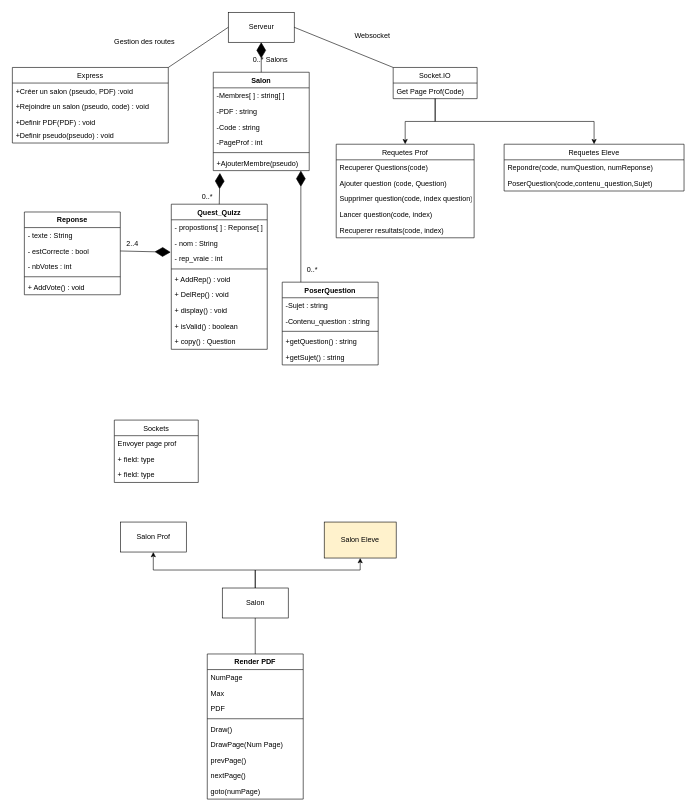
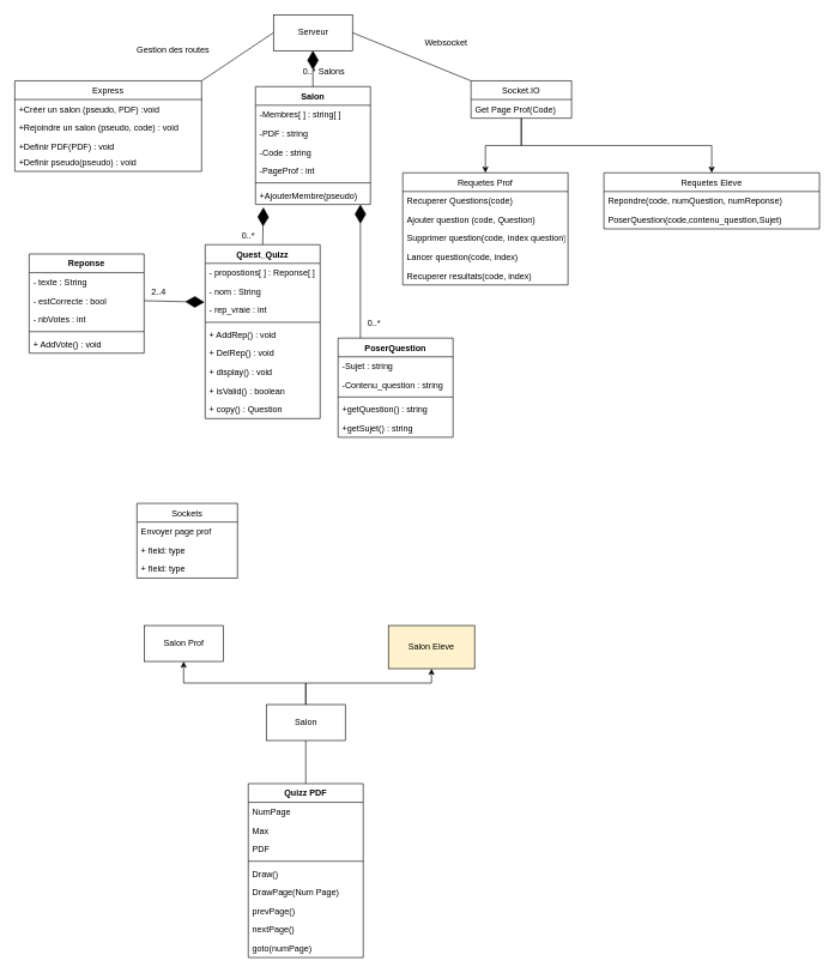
  <mxCell id="0" />
  <mxCell id="1" parent="0" />
  <mxCell id="2" value="Serveur" style="html=1;" parent="1" vertex="1"><mxGeometry x="380" y="20" width="110" height="50" as="geometry" /></mxCell>
  <mxCell id="3" value="Gestion des routes" style="text;html=1;align=center;verticalAlign=middle;resizable=0;points=[];autosize=1;" parent="1" vertex="1"><mxGeometry x="180" y="60" width="120" height="20" as="geometry" /></mxCell>
  <mxCell id="4" value="Websocket" style="text;html=1;align=center;verticalAlign=middle;resizable=0;points=[];autosize=1;" parent="1" vertex="1"><mxGeometry x="585" y="50" width="70" height="20" as="geometry" /></mxCell>
  <mxCell id="5" value="Express" style="swimlane;fontStyle=0;childLayout=stackLayout;horizontal=1;startSize=26;fillColor=none;horizontalStack=0;resizeParent=1;resizeParentMax=0;resizeLast=0;collapsible=1;marginBottom=0;" parent="1" vertex="1"><mxGeometry x="20" y="112" width="260" height="126" as="geometry" /></mxCell>
  <mxCell id="6" value="+Créer un salon (pseudo, PDF) :void" style="text;strokeColor=none;fillColor=none;align=left;verticalAlign=top;spacingLeft=4;spacingRight=4;overflow=hidden;rotatable=0;points=[[0,0.5],[1,0.5]];portConstraint=eastwest;" parent="5" vertex="1"><mxGeometry y="26" width="260" height="26" as="geometry" /></mxCell>
  <mxCell id="7" value="+Rejoindre un salon (pseudo, code) : void" style="text;strokeColor=none;fillColor=none;align=left;verticalAlign=top;spacingLeft=4;spacingRight=4;overflow=hidden;rotatable=0;points=[[0,0.5],[1,0.5]];portConstraint=eastwest;" parent="5" vertex="1"><mxGeometry y="52" width="260" height="26" as="geometry" /></mxCell>
  <mxCell id="8" value="+Definir PDF(PDF) : void " style="text;strokeColor=none;fillColor=none;align=left;verticalAlign=top;spacingLeft=4;spacingRight=4;overflow=hidden;rotatable=0;points=[[0,0.5],[1,0.5]];portConstraint=eastwest;" parent="5" vertex="1"><mxGeometry y="78" width="260" height="22" as="geometry" /></mxCell>
  <mxCell id="9" value="+Definir pseudo(pseudo) : void" style="text;strokeColor=none;fillColor=none;align=left;verticalAlign=top;spacingLeft=4;spacingRight=4;overflow=hidden;rotatable=0;points=[[0,0.5],[1,0.5]];portConstraint=eastwest;" parent="5" vertex="1"><mxGeometry y="100" width="260" height="26" as="geometry" /></mxCell>
  <mxCell id="10" value="Salon" style="swimlane;fontStyle=1;align=center;verticalAlign=top;childLayout=stackLayout;horizontal=1;startSize=26;horizontalStack=0;resizeParent=1;resizeParentMax=0;resizeLast=0;collapsible=1;marginBottom=0;" parent="1" vertex="1"><mxGeometry x="355" y="120" width="160" height="164" as="geometry" /></mxCell>
  <mxCell id="11" value="-Membres[ ] : string[ ]" style="text;strokeColor=none;fillColor=none;align=left;verticalAlign=top;spacingLeft=4;spacingRight=4;overflow=hidden;rotatable=0;points=[[0,0.5],[1,0.5]];portConstraint=eastwest;" parent="10" vertex="1"><mxGeometry y="26" width="160" height="26" as="geometry" /></mxCell>
  <mxCell id="12" value="-PDF : string" style="text;strokeColor=none;fillColor=none;align=left;verticalAlign=top;spacingLeft=4;spacingRight=4;overflow=hidden;rotatable=0;points=[[0,0.5],[1,0.5]];portConstraint=eastwest;" parent="10" vertex="1"><mxGeometry y="52" width="160" height="26" as="geometry" /></mxCell>
  <mxCell id="13" value="-Code : string" style="text;strokeColor=none;fillColor=none;align=left;verticalAlign=top;spacingLeft=4;spacingRight=4;overflow=hidden;rotatable=0;points=[[0,0.5],[1,0.5]];portConstraint=eastwest;" parent="10" vertex="1"><mxGeometry y="78" width="160" height="26" as="geometry" /></mxCell>
  <mxCell id="14" value="-PageProf : int" style="text;strokeColor=none;fillColor=none;align=left;verticalAlign=top;spacingLeft=4;spacingRight=4;overflow=hidden;rotatable=0;points=[[0,0.5],[1,0.5]];portConstraint=eastwest;" parent="10" vertex="1"><mxGeometry y="104" width="160" height="26" as="geometry" /></mxCell>
  <mxCell id="15" value="" style="line;strokeWidth=1;fillColor=none;align=left;verticalAlign=middle;spacingTop=-1;spacingLeft=3;spacingRight=3;rotatable=0;labelPosition=right;points=[];portConstraint=eastwest;" parent="10" vertex="1"><mxGeometry y="130" width="160" height="8" as="geometry" /></mxCell>
  <mxCell id="16" value="+AjouterMembre(pseudo)" style="text;strokeColor=none;fillColor=none;align=left;verticalAlign=top;spacingLeft=4;spacingRight=4;overflow=hidden;rotatable=0;points=[[0,0.5],[1,0.5]];portConstraint=eastwest;" parent="10" vertex="1"><mxGeometry y="138" width="160" height="26" as="geometry" /></mxCell>
  <mxCell id="17" style="edgeStyle=orthogonalEdgeStyle;rounded=0;orthogonalLoop=1;jettySize=auto;html=1;exitX=0.5;exitY=1;exitDx=0;exitDy=0;entryX=0.5;entryY=0;entryDx=0;entryDy=0;" parent="1" source="19" target="39" edge="1"><mxGeometry relative="1" as="geometry" /></mxCell>
  <mxCell id="18" style="edgeStyle=orthogonalEdgeStyle;rounded=0;orthogonalLoop=1;jettySize=auto;html=1;exitX=0.5;exitY=1;exitDx=0;exitDy=0;entryX=0.5;entryY=0;entryDx=0;entryDy=0;" parent="1" source="19" target="45" edge="1"><mxGeometry relative="1" as="geometry" /></mxCell>
  <mxCell id="19" value="Socket.IO" style="swimlane;fontStyle=0;childLayout=stackLayout;horizontal=1;startSize=26;fillColor=none;horizontalStack=0;resizeParent=1;resizeParentMax=0;resizeLast=0;collapsible=1;marginBottom=0;" parent="1" vertex="1"><mxGeometry x="655" y="112" width="140" height="52" as="geometry" /></mxCell>
  <mxCell id="20" value="Get Page Prof(Code)" style="text;strokeColor=none;fillColor=none;align=left;verticalAlign=top;spacingLeft=4;spacingRight=4;overflow=hidden;rotatable=0;points=[[0,0.5],[1,0.5]];portConstraint=eastwest;" parent="19" vertex="1"><mxGeometry y="26" width="140" height="26" as="geometry" /></mxCell>
  <mxCell id="21" value="" style="endArrow=diamondThin;endFill=1;endSize=24;html=1;entryX=0.5;entryY=1;entryDx=0;entryDy=0;exitX=0.5;exitY=0;exitDx=0;exitDy=0;" parent="1" source="10" target="2" edge="1"><mxGeometry width="160" relative="1" as="geometry"><mxPoint x="520" y="360" as="sourcePoint" /><mxPoint x="680" y="360" as="targetPoint" /></mxGeometry></mxCell>
  <mxCell id="22" value="0..* Salons" style="text;html=1;align=center;verticalAlign=middle;resizable=0;points=[];autosize=1;" parent="1" vertex="1"><mxGeometry x="415" y="90" width="70" height="20" as="geometry" /></mxCell>
  <mxCell id="23" value="Quest_Quizz" style="swimlane;fontStyle=1;align=center;verticalAlign=top;childLayout=stackLayout;horizontal=1;startSize=26;horizontalStack=0;resizeParent=1;resizeParentMax=0;resizeLast=0;collapsible=1;marginBottom=0;" parent="1" vertex="1"><mxGeometry x="285" y="340" width="160" height="242" as="geometry" /></mxCell>
  <mxCell id="24" value="- propostions[ ] : Reponse[ ]" style="text;strokeColor=none;fillColor=none;align=left;verticalAlign=top;spacingLeft=4;spacingRight=4;overflow=hidden;rotatable=0;points=[[0,0.5],[1,0.5]];portConstraint=eastwest;" parent="23" vertex="1"><mxGeometry y="26" width="160" height="26" as="geometry" /></mxCell>
  <mxCell id="25" value="- nom : String" style="text;strokeColor=none;fillColor=none;align=left;verticalAlign=top;spacingLeft=4;spacingRight=4;overflow=hidden;rotatable=0;points=[[0,0.5],[1,0.5]];portConstraint=eastwest;" parent="23" vertex="1"><mxGeometry y="52" width="160" height="26" as="geometry" /></mxCell>
  <mxCell id="26" value="- rep_vraie : int" style="text;strokeColor=none;fillColor=none;align=left;verticalAlign=top;spacingLeft=4;spacingRight=4;overflow=hidden;rotatable=0;points=[[0,0.5],[1,0.5]];portConstraint=eastwest;" parent="23" vertex="1"><mxGeometry y="78" width="160" height="26" as="geometry" /></mxCell>
  <mxCell id="27" value="" style="line;strokeWidth=1;fillColor=none;align=left;verticalAlign=middle;spacingTop=-1;spacingLeft=3;spacingRight=3;rotatable=0;labelPosition=right;points=[];portConstraint=eastwest;" parent="23" vertex="1"><mxGeometry y="104" width="160" height="8" as="geometry" /></mxCell>
  <mxCell id="28" value="+ AddRep() : void" style="text;strokeColor=none;fillColor=none;align=left;verticalAlign=top;spacingLeft=4;spacingRight=4;overflow=hidden;rotatable=0;points=[[0,0.5],[1,0.5]];portConstraint=eastwest;" parent="23" vertex="1"><mxGeometry y="112" width="160" height="26" as="geometry" /></mxCell>
  <mxCell id="29" value="+ DelRep() : void" style="text;strokeColor=none;fillColor=none;align=left;verticalAlign=top;spacingLeft=4;spacingRight=4;overflow=hidden;rotatable=0;points=[[0,0.5],[1,0.5]];portConstraint=eastwest;" parent="23" vertex="1"><mxGeometry y="138" width="160" height="26" as="geometry" /></mxCell>
  <mxCell id="30" value="+ display() : void&#10;" style="text;strokeColor=none;fillColor=none;align=left;verticalAlign=top;spacingLeft=4;spacingRight=4;overflow=hidden;rotatable=0;points=[[0,0.5],[1,0.5]];portConstraint=eastwest;" parent="23" vertex="1"><mxGeometry y="164" width="160" height="26" as="geometry" /></mxCell>
  <mxCell id="31" value="+ isValid() : boolean" style="text;strokeColor=none;fillColor=none;align=left;verticalAlign=top;spacingLeft=4;spacingRight=4;overflow=hidden;rotatable=0;points=[[0,0.5],[1,0.5]];portConstraint=eastwest;" parent="23" vertex="1"><mxGeometry y="190" width="160" height="26" as="geometry" /></mxCell>
  <mxCell id="32" value="+ copy() : Question" style="text;strokeColor=none;fillColor=none;align=left;verticalAlign=top;spacingLeft=4;spacingRight=4;overflow=hidden;rotatable=0;points=[[0,0.5],[1,0.5]];portConstraint=eastwest;" parent="23" vertex="1"><mxGeometry y="216" width="160" height="26" as="geometry" /></mxCell>
  <mxCell id="33" value="Reponse" style="swimlane;fontStyle=1;align=center;verticalAlign=top;childLayout=stackLayout;horizontal=1;startSize=26;horizontalStack=0;resizeParent=1;resizeParentMax=0;resizeLast=0;collapsible=1;marginBottom=0;" parent="1" vertex="1"><mxGeometry x="40" y="353" width="160" height="138" as="geometry" /></mxCell>
  <mxCell id="34" value="- texte : String" style="text;strokeColor=none;fillColor=none;align=left;verticalAlign=top;spacingLeft=4;spacingRight=4;overflow=hidden;rotatable=0;points=[[0,0.5],[1,0.5]];portConstraint=eastwest;" parent="33" vertex="1"><mxGeometry y="26" width="160" height="26" as="geometry" /></mxCell>
  <mxCell id="35" value="- estCorrecte : bool" style="text;strokeColor=none;fillColor=none;align=left;verticalAlign=top;spacingLeft=4;spacingRight=4;overflow=hidden;rotatable=0;points=[[0,0.5],[1,0.5]];portConstraint=eastwest;" parent="33" vertex="1"><mxGeometry y="52" width="160" height="26" as="geometry" /></mxCell>
  <mxCell id="36" value="- nbVotes : int" style="text;strokeColor=none;fillColor=none;align=left;verticalAlign=top;spacingLeft=4;spacingRight=4;overflow=hidden;rotatable=0;points=[[0,0.5],[1,0.5]];portConstraint=eastwest;" parent="33" vertex="1"><mxGeometry y="78" width="160" height="26" as="geometry" /></mxCell>
  <mxCell id="37" value="" style="line;strokeWidth=1;fillColor=none;align=left;verticalAlign=middle;spacingTop=-1;spacingLeft=3;spacingRight=3;rotatable=0;labelPosition=right;points=[];portConstraint=eastwest;" parent="33" vertex="1"><mxGeometry y="104" width="160" height="8" as="geometry" /></mxCell>
  <mxCell id="38" value="+ AddVote() : void" style="text;strokeColor=none;fillColor=none;align=left;verticalAlign=top;spacingLeft=4;spacingRight=4;overflow=hidden;rotatable=0;points=[[0,0.5],[1,0.5]];portConstraint=eastwest;" parent="33" vertex="1"><mxGeometry y="112" width="160" height="26" as="geometry" /></mxCell>
  <mxCell id="39" value="Requetes Prof" style="swimlane;fontStyle=0;childLayout=stackLayout;horizontal=1;startSize=26;fillColor=none;horizontalStack=0;resizeParent=1;resizeParentMax=0;resizeLast=0;collapsible=1;marginBottom=0;" parent="1" vertex="1"><mxGeometry x="560" y="240" width="230" height="156" as="geometry" /></mxCell>
  <mxCell id="40" value="Recuperer Questions(code)" style="text;strokeColor=none;fillColor=none;align=left;verticalAlign=top;spacingLeft=4;spacingRight=4;overflow=hidden;rotatable=0;points=[[0,0.5],[1,0.5]];portConstraint=eastwest;" parent="39" vertex="1"><mxGeometry y="26" width="230" height="26" as="geometry" /></mxCell>
  <mxCell id="41" value="Ajouter question (code, Question)" style="text;strokeColor=none;fillColor=none;align=left;verticalAlign=top;spacingLeft=4;spacingRight=4;overflow=hidden;rotatable=0;points=[[0,0.5],[1,0.5]];portConstraint=eastwest;" parent="39" vertex="1"><mxGeometry y="52" width="230" height="26" as="geometry" /></mxCell>
  <mxCell id="42" value="Supprimer question(code, index question)" style="text;strokeColor=none;fillColor=none;align=left;verticalAlign=top;spacingLeft=4;spacingRight=4;overflow=hidden;rotatable=0;points=[[0,0.5],[1,0.5]];portConstraint=eastwest;" parent="39" vertex="1"><mxGeometry y="78" width="230" height="26" as="geometry" /></mxCell>
  <mxCell id="43" value="Lancer question(code, index)" style="text;strokeColor=none;fillColor=none;align=left;verticalAlign=top;spacingLeft=4;spacingRight=4;overflow=hidden;rotatable=0;points=[[0,0.5],[1,0.5]];portConstraint=eastwest;" parent="39" vertex="1"><mxGeometry y="104" width="230" height="26" as="geometry" /></mxCell>
  <mxCell id="44" value="Recuperer resultats(code, index)" style="text;strokeColor=none;fillColor=none;align=left;verticalAlign=top;spacingLeft=4;spacingRight=4;overflow=hidden;rotatable=0;points=[[0,0.5],[1,0.5]];portConstraint=eastwest;" parent="39" vertex="1"><mxGeometry y="130" width="230" height="26" as="geometry" /></mxCell>
  <mxCell id="45" value="Requetes Eleve" style="swimlane;fontStyle=0;childLayout=stackLayout;horizontal=1;startSize=26;fillColor=none;horizontalStack=0;resizeParent=1;resizeParentMax=0;resizeLast=0;collapsible=1;marginBottom=0;verticalAlign=middle;" parent="1" vertex="1"><mxGeometry x="840" y="240" width="300" height="78" as="geometry"><mxRectangle x="860" y="250" width="120" height="26" as="alternateBounds" /></mxGeometry></mxCell>
  <mxCell id="46" value="Repondre(code, numQuestion, numReponse)" style="text;strokeColor=none;fillColor=none;align=left;verticalAlign=top;spacingLeft=4;spacingRight=4;overflow=hidden;rotatable=0;points=[[0,0.5],[1,0.5]];portConstraint=eastwest;" parent="45" vertex="1"><mxGeometry y="26" width="300" height="26" as="geometry" /></mxCell>
  <mxCell id="47" value="PoserQuestion(code,contenu_question,Sujet)" style="text;strokeColor=none;fillColor=none;align=left;verticalAlign=top;spacingLeft=4;spacingRight=4;overflow=hidden;rotatable=0;points=[[0,0.5],[1,0.5]];portConstraint=eastwest;" parent="45" vertex="1"><mxGeometry y="52" width="300" height="26" as="geometry" /></mxCell>
  <mxCell id="48" value="" style="endArrow=diamondThin;endFill=1;endSize=24;html=1;exitX=1;exitY=0.5;exitDx=0;exitDy=0;entryX=-0.006;entryY=0.077;entryDx=0;entryDy=0;entryPerimeter=0;" parent="1" source="35" target="26" edge="1"><mxGeometry width="160" relative="1" as="geometry"><mxPoint x="290" y="420" as="sourcePoint" /><mxPoint x="340" y="420" as="targetPoint" /></mxGeometry></mxCell>
  <mxCell id="49" value="" style="endArrow=diamondThin;endFill=1;endSize=24;html=1;exitX=0.5;exitY=0;exitDx=0;exitDy=0;entryX=0.069;entryY=1.154;entryDx=0;entryDy=0;entryPerimeter=0;" parent="1" source="23" target="16" edge="1"><mxGeometry width="160" relative="1" as="geometry"><mxPoint x="455" y="140" as="sourcePoint" /><mxPoint x="428" y="288" as="targetPoint" /><Array as="points" /></mxGeometry></mxCell>
  <mxCell id="50" value="2..4" style="text;html=1;align=center;verticalAlign=middle;resizable=0;points=[];autosize=1;" parent="1" vertex="1"><mxGeometry x="200" y="396" width="40" height="20" as="geometry" /></mxCell>
  <mxCell id="51" value="0..*" style="text;html=1;align=center;verticalAlign=middle;resizable=0;points=[];autosize=1;" parent="1" vertex="1"><mxGeometry x="330" y="318" width="30" height="20" as="geometry" /></mxCell>
  <mxCell id="52" style="edgeStyle=orthogonalEdgeStyle;rounded=0;orthogonalLoop=1;jettySize=auto;html=1;exitX=0.5;exitY=0;exitDx=0;exitDy=0;entryX=0.5;entryY=1;entryDx=0;entryDy=0;" parent="1" source="54" target="68" edge="1"><mxGeometry relative="1" as="geometry" /></mxCell>
  <mxCell id="53" style="edgeStyle=orthogonalEdgeStyle;rounded=0;orthogonalLoop=1;jettySize=auto;html=1;exitX=0.5;exitY=0;exitDx=0;exitDy=0;entryX=0.5;entryY=1;entryDx=0;entryDy=0;" parent="1" source="54" target="69" edge="1"><mxGeometry relative="1" as="geometry"><Array as="points"><mxPoint x="425" y="950" /><mxPoint x="600" y="950" /></Array></mxGeometry></mxCell>
  <mxCell id="54" value="Salon" style="html=1;" parent="1" vertex="1"><mxGeometry x="370" y="980" width="110" height="50" as="geometry" /></mxCell>
- <mxCell id="55" value="Render PDF" style="swimlane;fontStyle=1;align=center;verticalAlign=top;childLayout=stackLayout;horizontal=1;startSize=26;horizontalStack=0;resizeParent=1;resizeParentMax=0;resizeLast=0;collapsible=1;marginBottom=0;" parent="1" vertex="1"><mxGeometry x="345" y="1090" width="160" height="242" as="geometry" /></mxCell>
+ <mxCell id="55" value="Quizz PDF" style="swimlane;fontStyle=1;align=center;verticalAlign=top;childLayout=stackLayout;horizontal=1;startSize=26;horizontalStack=0;resizeParent=1;resizeParentMax=0;resizeLast=0;collapsible=1;marginBottom=0;" parent="1" vertex="1"><mxGeometry x="345" y="1090" width="160" height="242" as="geometry" /></mxCell>
  <mxCell id="56" value="NumPage&#10;" style="text;strokeColor=none;fillColor=none;align=left;verticalAlign=top;spacingLeft=4;spacingRight=4;overflow=hidden;rotatable=0;points=[[0,0.5],[1,0.5]];portConstraint=eastwest;" parent="55" vertex="1"><mxGeometry y="26" width="160" height="26" as="geometry" /></mxCell>
  <mxCell id="57" value="Max&#10;" style="text;strokeColor=none;fillColor=none;align=left;verticalAlign=top;spacingLeft=4;spacingRight=4;overflow=hidden;rotatable=0;points=[[0,0.5],[1,0.5]];portConstraint=eastwest;" parent="55" vertex="1"><mxGeometry y="52" width="160" height="26" as="geometry" /></mxCell>
  <mxCell id="58" value="PDF" style="text;strokeColor=none;fillColor=none;align=left;verticalAlign=top;spacingLeft=4;spacingRight=4;overflow=hidden;rotatable=0;points=[[0,0.5],[1,0.5]];portConstraint=eastwest;" parent="55" vertex="1"><mxGeometry y="78" width="160" height="26" as="geometry" /></mxCell>
  <mxCell id="59" value="" style="line;strokeWidth=1;fillColor=none;align=left;verticalAlign=middle;spacingTop=-1;spacingLeft=3;spacingRight=3;rotatable=0;labelPosition=right;points=[];portConstraint=eastwest;" parent="55" vertex="1"><mxGeometry y="104" width="160" height="8" as="geometry" /></mxCell>
  <mxCell id="60" value="Draw()" style="text;strokeColor=none;fillColor=none;align=left;verticalAlign=top;spacingLeft=4;spacingRight=4;overflow=hidden;rotatable=0;points=[[0,0.5],[1,0.5]];portConstraint=eastwest;" parent="55" vertex="1"><mxGeometry y="112" width="160" height="26" as="geometry" /></mxCell>
  <mxCell id="61" value="DrawPage(Num Page)" style="text;strokeColor=none;fillColor=none;align=left;verticalAlign=top;spacingLeft=4;spacingRight=4;overflow=hidden;rotatable=0;points=[[0,0.5],[1,0.5]];portConstraint=eastwest;" parent="55" vertex="1"><mxGeometry y="138" width="160" height="26" as="geometry" /></mxCell>
  <mxCell id="62" value="prevPage()" style="text;strokeColor=none;fillColor=none;align=left;verticalAlign=top;spacingLeft=4;spacingRight=4;overflow=hidden;rotatable=0;points=[[0,0.5],[1,0.5]];portConstraint=eastwest;" parent="55" vertex="1"><mxGeometry y="164" width="160" height="26" as="geometry" /></mxCell>
  <mxCell id="63" value="nextPage()" style="text;strokeColor=none;fillColor=none;align=left;verticalAlign=top;spacingLeft=4;spacingRight=4;overflow=hidden;rotatable=0;points=[[0,0.5],[1,0.5]];portConstraint=eastwest;" parent="55" vertex="1"><mxGeometry y="190" width="160" height="26" as="geometry" /></mxCell>
  <mxCell id="64" value="goto(numPage)" style="text;strokeColor=none;fillColor=none;align=left;verticalAlign=top;spacingLeft=4;spacingRight=4;overflow=hidden;rotatable=0;points=[[0,0.5],[1,0.5]];portConstraint=eastwest;" parent="55" vertex="1"><mxGeometry y="216" width="160" height="26" as="geometry" /></mxCell>
  <mxCell id="65" value="" style="endArrow=none;html=1;entryX=0;entryY=0.5;entryDx=0;entryDy=0;exitX=1;exitY=0;exitDx=0;exitDy=0;" parent="1" source="5" target="2" edge="1"><mxGeometry width="50" height="50" relative="1" as="geometry"><mxPoint x="200" y="100" as="sourcePoint" /><mxPoint x="250" y="50" as="targetPoint" /></mxGeometry></mxCell>
  <mxCell id="66" value="" style="endArrow=none;html=1;entryX=1;entryY=0.5;entryDx=0;entryDy=0;exitX=0;exitY=0;exitDx=0;exitDy=0;" parent="1" source="19" target="2" edge="1"><mxGeometry width="50" height="50" relative="1" as="geometry"><mxPoint x="250" y="122" as="sourcePoint" /><mxPoint x="390" y="55" as="targetPoint" /></mxGeometry></mxCell>
  <mxCell id="67" value="" style="endArrow=none;html=1;exitX=0.5;exitY=1;exitDx=0;exitDy=0;entryX=0.5;entryY=0;entryDx=0;entryDy=0;" parent="1" source="54" target="55" edge="1"><mxGeometry width="50" height="50" relative="1" as="geometry"><mxPoint x="400" y="520" as="sourcePoint" /><mxPoint x="450" y="470" as="targetPoint" /></mxGeometry></mxCell>
  <mxCell id="68" value="Salon Prof" style="html=1;" parent="1" vertex="1"><mxGeometry x="200" y="870" width="110" height="50" as="geometry" /></mxCell>
  <mxCell id="69" value="Salon Eleve" style="whiteSpace=wrap;html=1;fillColor=#fff2cc;" parent="1" vertex="1"><mxGeometry x="540" y="870" width="120" height="60" as="geometry" /></mxCell>
  <mxCell id="70" value="Sockets" style="swimlane;fontStyle=0;childLayout=stackLayout;horizontal=1;startSize=26;fillColor=none;horizontalStack=0;resizeParent=1;resizeParentMax=0;resizeLast=0;collapsible=1;marginBottom=0;" parent="1" vertex="1"><mxGeometry x="190" y="700" width="140" height="104" as="geometry" /></mxCell>
  <mxCell id="71" value="Envoyer page prof" style="text;strokeColor=none;fillColor=none;align=left;verticalAlign=top;spacingLeft=4;spacingRight=4;overflow=hidden;rotatable=0;points=[[0,0.5],[1,0.5]];portConstraint=eastwest;" parent="70" vertex="1"><mxGeometry y="26" width="140" height="26" as="geometry" /></mxCell>
  <mxCell id="72" value="+ field: type" style="text;strokeColor=none;fillColor=none;align=left;verticalAlign=top;spacingLeft=4;spacingRight=4;overflow=hidden;rotatable=0;points=[[0,0.5],[1,0.5]];portConstraint=eastwest;" parent="70" vertex="1"><mxGeometry y="52" width="140" height="26" as="geometry" /></mxCell>
  <mxCell id="73" value="+ field: type" style="text;strokeColor=none;fillColor=none;align=left;verticalAlign=top;spacingLeft=4;spacingRight=4;overflow=hidden;rotatable=0;points=[[0,0.5],[1,0.5]];portConstraint=eastwest;" parent="70" vertex="1"><mxGeometry y="78" width="140" height="26" as="geometry" /></mxCell>
  <mxCell id="74" value="PoserQuestion" style="swimlane;fontStyle=1;align=center;verticalAlign=top;childLayout=stackLayout;horizontal=1;startSize=26;horizontalStack=0;resizeParent=1;resizeParentMax=0;resizeLast=0;collapsible=1;marginBottom=0;" parent="1" vertex="1"><mxGeometry x="470" y="470" width="160" height="138" as="geometry" /></mxCell>
  <mxCell id="75" value="-Sujet : string" style="text;strokeColor=none;fillColor=none;align=left;verticalAlign=top;spacingLeft=4;spacingRight=4;overflow=hidden;rotatable=0;points=[[0,0.5],[1,0.5]];portConstraint=eastwest;" parent="74" vertex="1"><mxGeometry y="26" width="160" height="26" as="geometry" /></mxCell>
  <mxCell id="76" value="-Contenu_question : string" style="text;strokeColor=none;fillColor=none;align=left;verticalAlign=top;spacingLeft=4;spacingRight=4;overflow=hidden;rotatable=0;points=[[0,0.5],[1,0.5]];portConstraint=eastwest;" parent="74" vertex="1"><mxGeometry y="52" width="160" height="26" as="geometry" /></mxCell>
  <mxCell id="77" value="" style="line;strokeWidth=1;fillColor=none;align=left;verticalAlign=middle;spacingTop=-1;spacingLeft=3;spacingRight=3;rotatable=0;labelPosition=right;points=[];portConstraint=eastwest;" parent="74" vertex="1"><mxGeometry y="78" width="160" height="8" as="geometry" /></mxCell>
  <mxCell id="78" value="+getQuestion() : string " style="text;strokeColor=none;fillColor=none;align=left;verticalAlign=top;spacingLeft=4;spacingRight=4;overflow=hidden;rotatable=0;points=[[0,0.5],[1,0.5]];portConstraint=eastwest;" parent="74" vertex="1"><mxGeometry y="86" width="160" height="26" as="geometry" /></mxCell>
  <mxCell id="79" value="+getSujet() : string" style="text;strokeColor=none;fillColor=none;align=left;verticalAlign=top;spacingLeft=4;spacingRight=4;overflow=hidden;rotatable=0;points=[[0,0.5],[1,0.5]];portConstraint=eastwest;" parent="74" vertex="1"><mxGeometry y="112" width="160" height="26" as="geometry" /></mxCell>
  <mxCell id="80" value="" style="endArrow=diamondThin;endFill=1;endSize=24;html=1;entryX=0.069;entryY=1.154;entryDx=0;entryDy=0;entryPerimeter=0;exitX=0.194;exitY=0;exitDx=0;exitDy=0;exitPerimeter=0;" parent="1" source="74" edge="1"><mxGeometry width="160" relative="1" as="geometry"><mxPoint x="501" y="460" as="sourcePoint" /><mxPoint x="501.04" y="284.004" as="targetPoint" /><Array as="points" /></mxGeometry></mxCell>
  <mxCell id="81" value="0..*" style="text;html=1;align=center;verticalAlign=middle;resizable=0;points=[];autosize=1;" parent="1" vertex="1"><mxGeometry x="505" y="440" width="30" height="20" as="geometry" /></mxCell>
